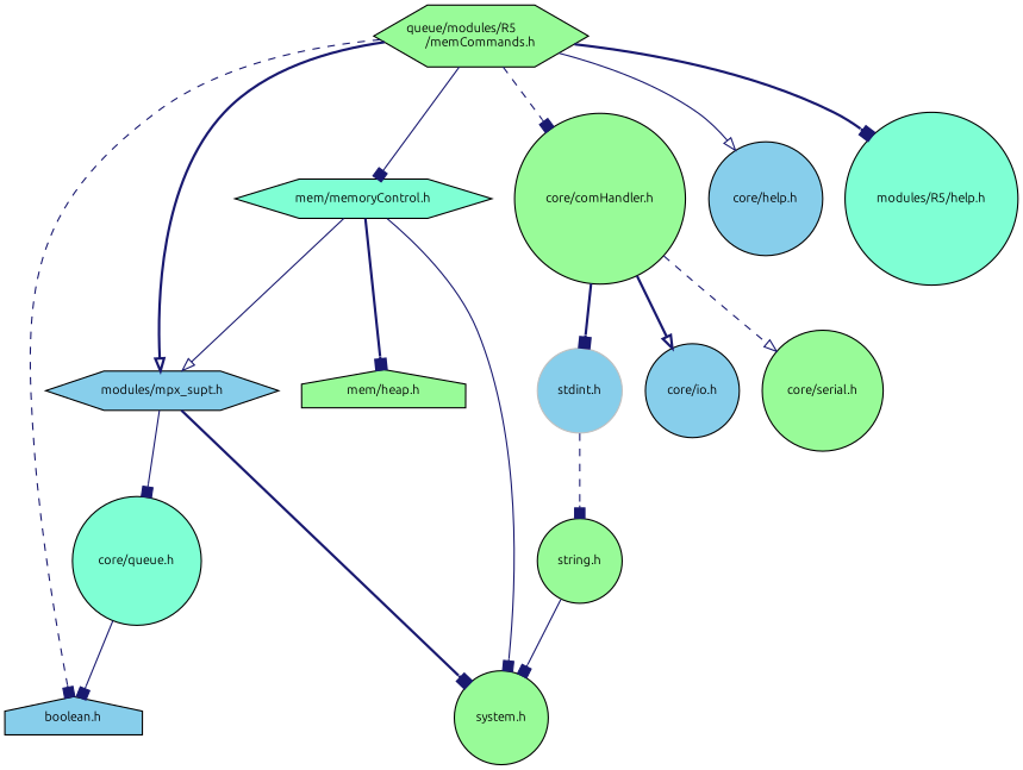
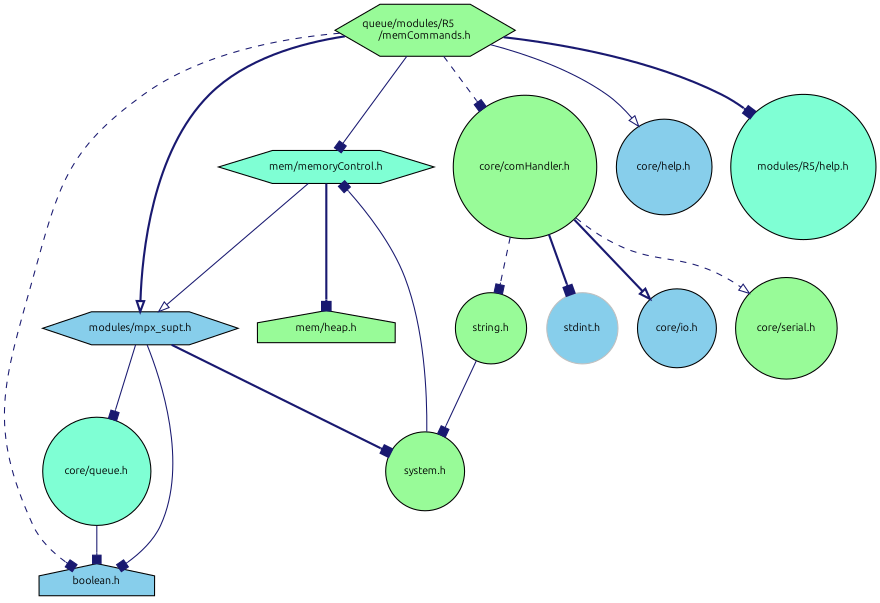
  digraph {
    fontname=Ubuntu
    node [color=black fillcolor=palegreen fontname=Ubuntu fontsize=10 shape=circle style=filled]
    edge [arrowhead=box color=midnightblue fontname=Ubuntu fontsize=10 labelfontname=Helvetica labelfontsize=10 style=solid]
    n1 [fontcolor=black height=0.2 label="queue/modules/R5\l/memCommands.h" shape=hexagon width=0.4]
    n2 [fillcolor=aquamarine height=0.2 label="mem/memoryControl.h" shape=hexagon width=0.4]
    n3 [fillcolor=skyblue height=0.2 label="modules/mpx_supt.h" shape=hexagon width=0.4]
    n4 [fillcolor=skyblue height=0.2 label="boolean.h" shape=house width=0.4]
    n5 [height=0.2 label="core/comHandler.h" width=0.4]
    n6 [fillcolor=skyblue height=0.2 label="core/help.h" width=0.4]
    n7 [fillcolor=aquamarine height=0.2 label="modules/R5/help.h" width=0.4]
    n8 [height=0.2 label="system.h" width=0.4]
    n9 [height=0.2 label="mem/heap.h" shape=house width=0.4]
    n10 [fillcolor=aquamarine height=0.2 label="core/queue.h" width=0.4]
    n11 [color=grey75 fillcolor=skyblue height=0.2 label="stdint.h" width=0.4]
    n12 [height=0.2 label="string.h" width=0.4]
    n13 [fillcolor=skyblue height=0.2 label="core/io.h" width=0.4]
    n14 [height=0.2 label="core/serial.h" width=0.4]
    n1 -> n2
    n1 -> n3 [arrowhead=onormal style=bold]
    n1 -> n4 [style=dashed]
    n1 -> n5 [style=dashed]
    n1 -> n6 [arrowhead=onormal]
    n1 -> n7 [style=bold]
    n2 -> n3 [arrowhead=onormal]
-   n2 -> n8
+   n8 -> n2
    n2 -> n9 [style=bold]
+   n3 -> n4
    n3 -> n8 [style=bold]
    n3 -> n10
    n5 -> n11 [style=bold]
-   n11 -> n12 [style=dashed]
+   n5 -> n12 [style=dashed]
    n5 -> n13 [arrowhead=onormal style=bold]
    n5 -> n14 [arrowhead=onormal style=dashed]
    n10 -> n4
    n12 -> n8
  }
